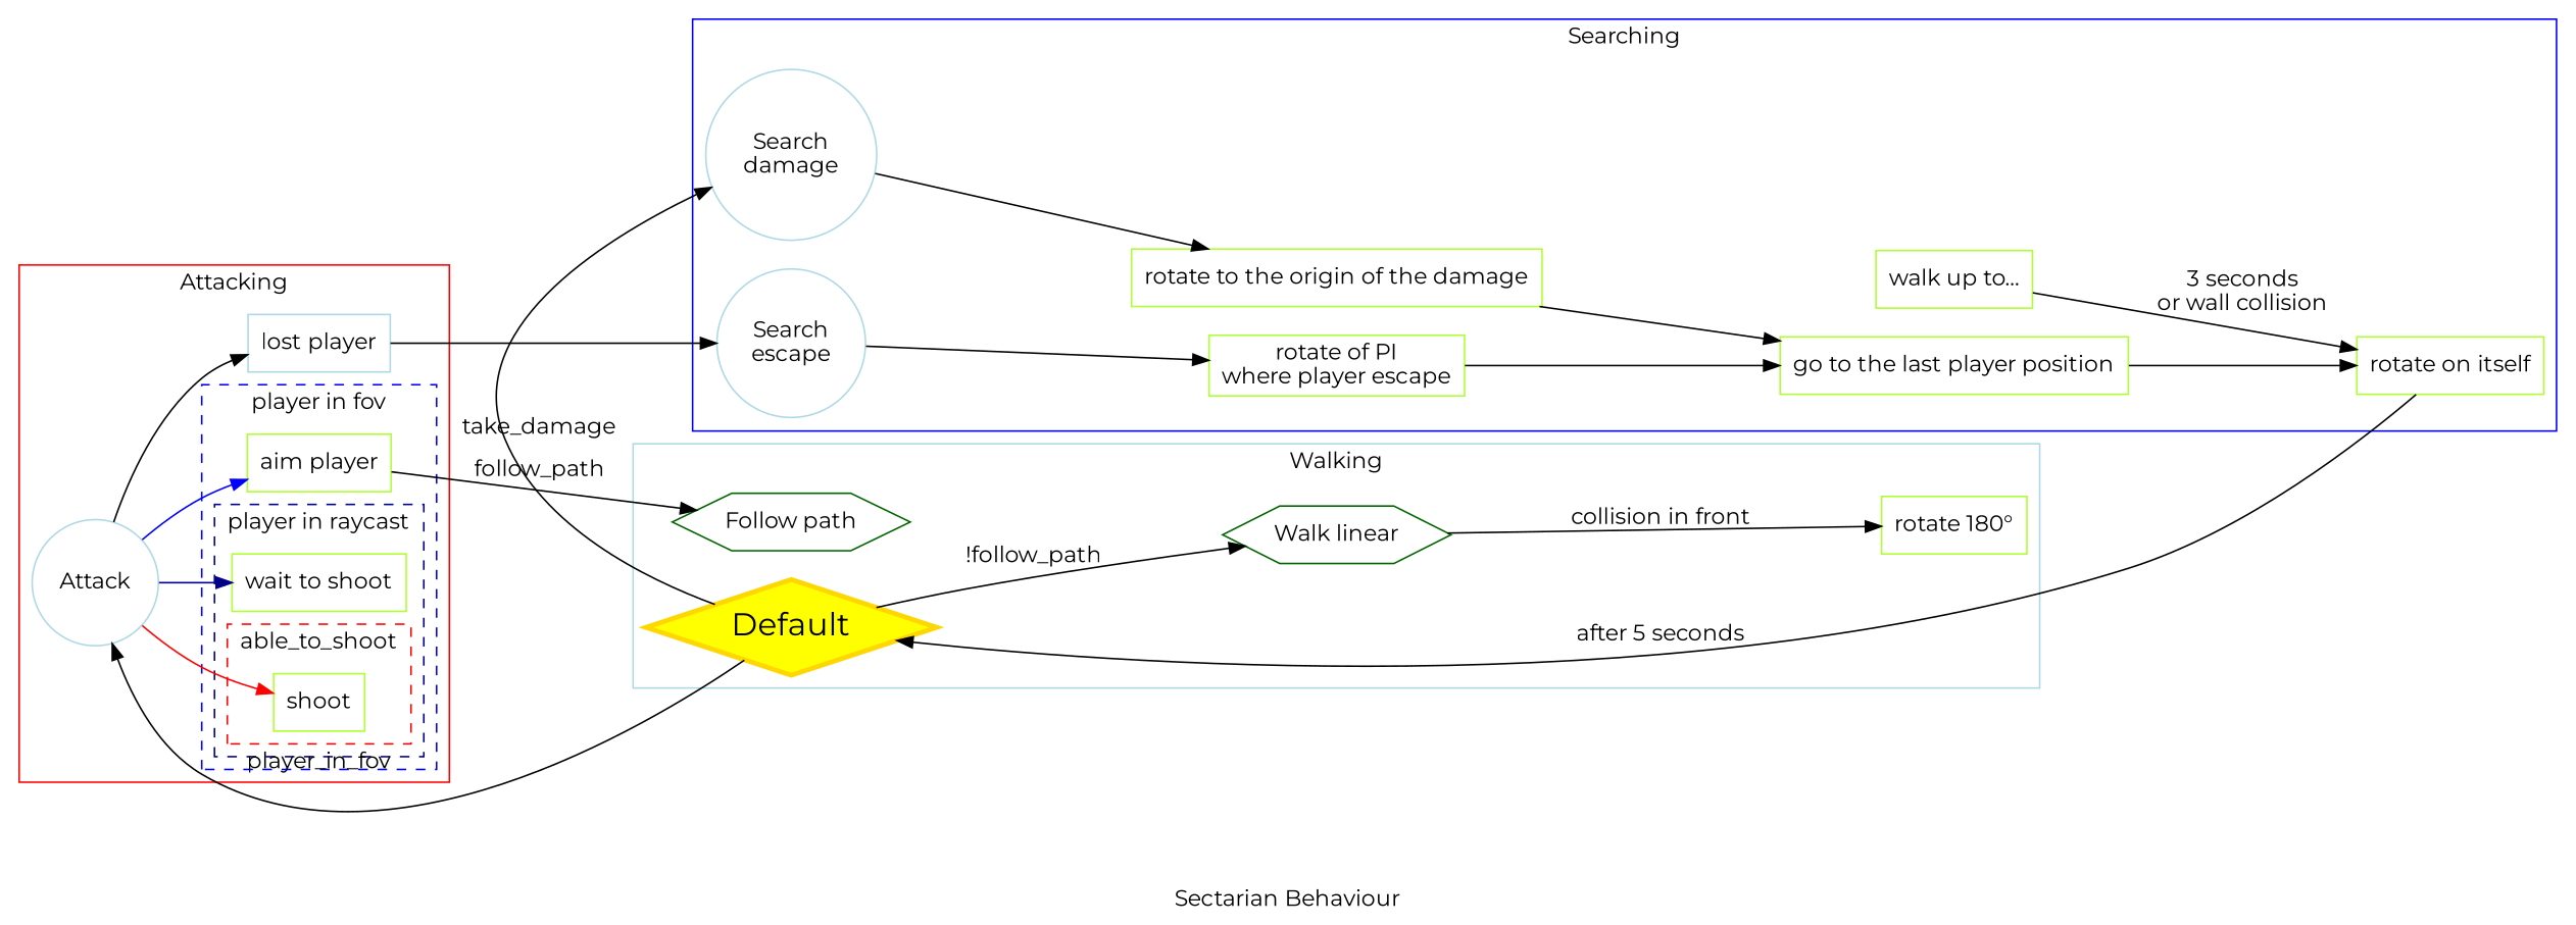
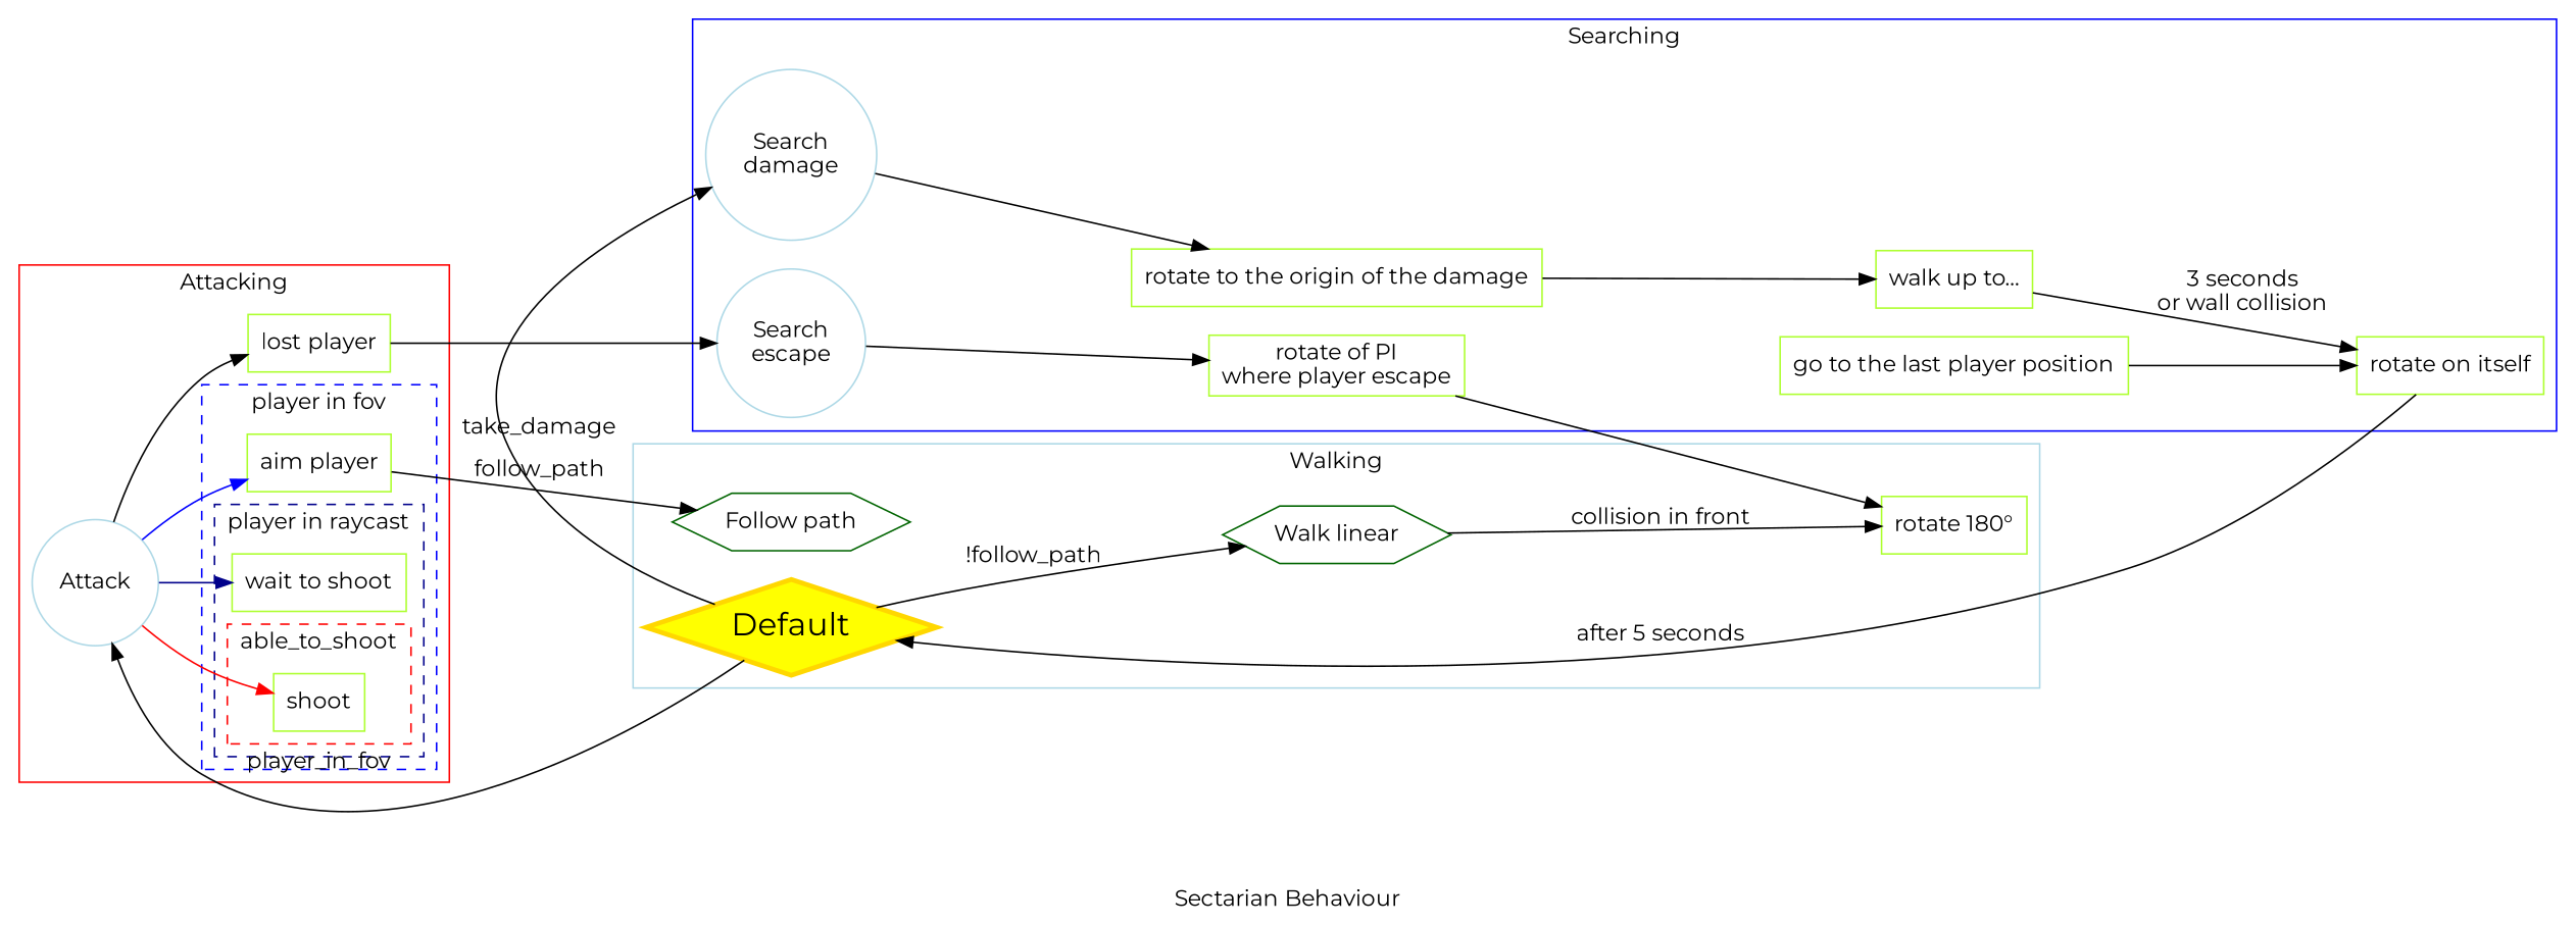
  digraph {
    color=gray
    fontname=Montserrat
    label="Sectarian Behaviour"
    rankdir=LR
    node [color=greenyellow fontname=Montserrat shape=rectangle]
    edge [color=black fontname=Montserrat]
    n1 [color=gold fillcolor=yellow fontcolor=black fontsize=20 label=Default penwidth=3 shape=diamond style=filled]
    n2 [color=darkgreen label="Walk linear" shape=hexagon]
    n3 [color=darkgreen label="Follow path" shape=hexagon]
    n4 [label="rotate 180°"]
    n5 [label=shoot]
    n6 [label="wait to shoot"]
    n7 [label="aim player"]
    n8 [color=lightblue label=Attack shape=circle]
-   n9 [color=lightblue label="lost player"]
+   n9 [label="lost player"]
    n10 [color=lightblue label="Search\ndamage" shape=circle]
    n11 [color=lightblue label="Search\nescape" shape=circle]
    n12 [label="rotate of PI\nwhere player escape"]
    n13 [label="rotate to the origin of the damage"]
    n14 [label="go to the last player position"]
    n15 [label="rotate on itself"]
    n16 [label="walk up to..."]
    subgraph cluster_1 {
      color=lightblue
      label=Walking
      n1
      n2
      n3
      n4
    }
    subgraph cluster_2 {
      color=red
      label=Attacking
      n8
      n9
      subgraph cluster_3 {
        color=blue
        label="player in fov"
        style=dashed
        n7
        subgraph cluster_4 {
          color=darkblue
          label="player in raycast"
          style=dashed
          n6
          subgraph cluster_5 {
            color=red
            label=able_to_shoot
            style=dashed
            n5
          }
        }
      }
    }
    subgraph cluster_6 {
      color=blue
      label=Searching
      n10
      n11
      n12
      n13
      n14
      n15
      n16
    }
    n1 -> n2 [label="!follow_path"]
    n1 -> n8 [label=player_in_fov]
    n1 -> n10 [label=take_damage]
    n2 -> n4 [label="collision in front"]
    n7 -> n3 [label=follow_path]
    n8 -> n5 [color=red]
    n8 -> n6 [color=darkblue]
    n8 -> n7 [color=blue]
    n8 -> n9
    n9 -> n11
    n10 -> n13
    n11 -> n12
-   n12 -> n14
-   n13 -> n14
+   n12 -> n4
+   n13 -> n16
    n14 -> n15
    n15 -> n1 [label="after 5 seconds"]
    n16 -> n15 [label="3 seconds\nor wall collision"]
  }
